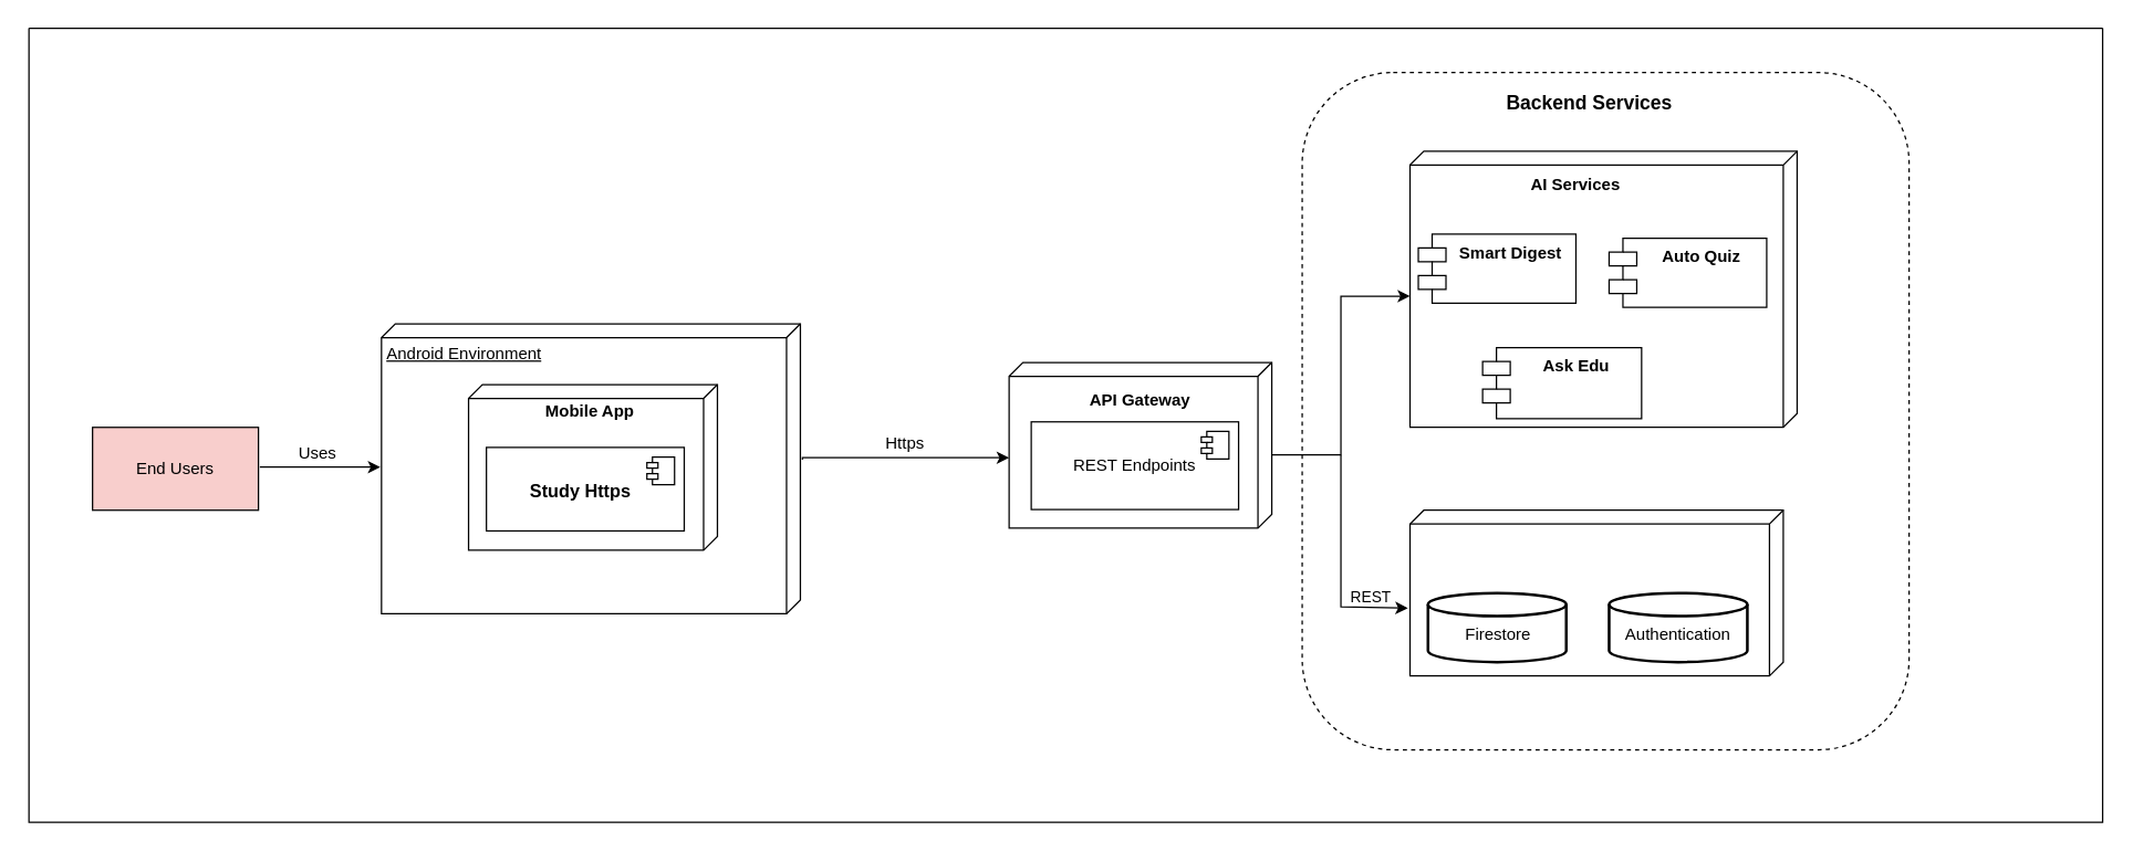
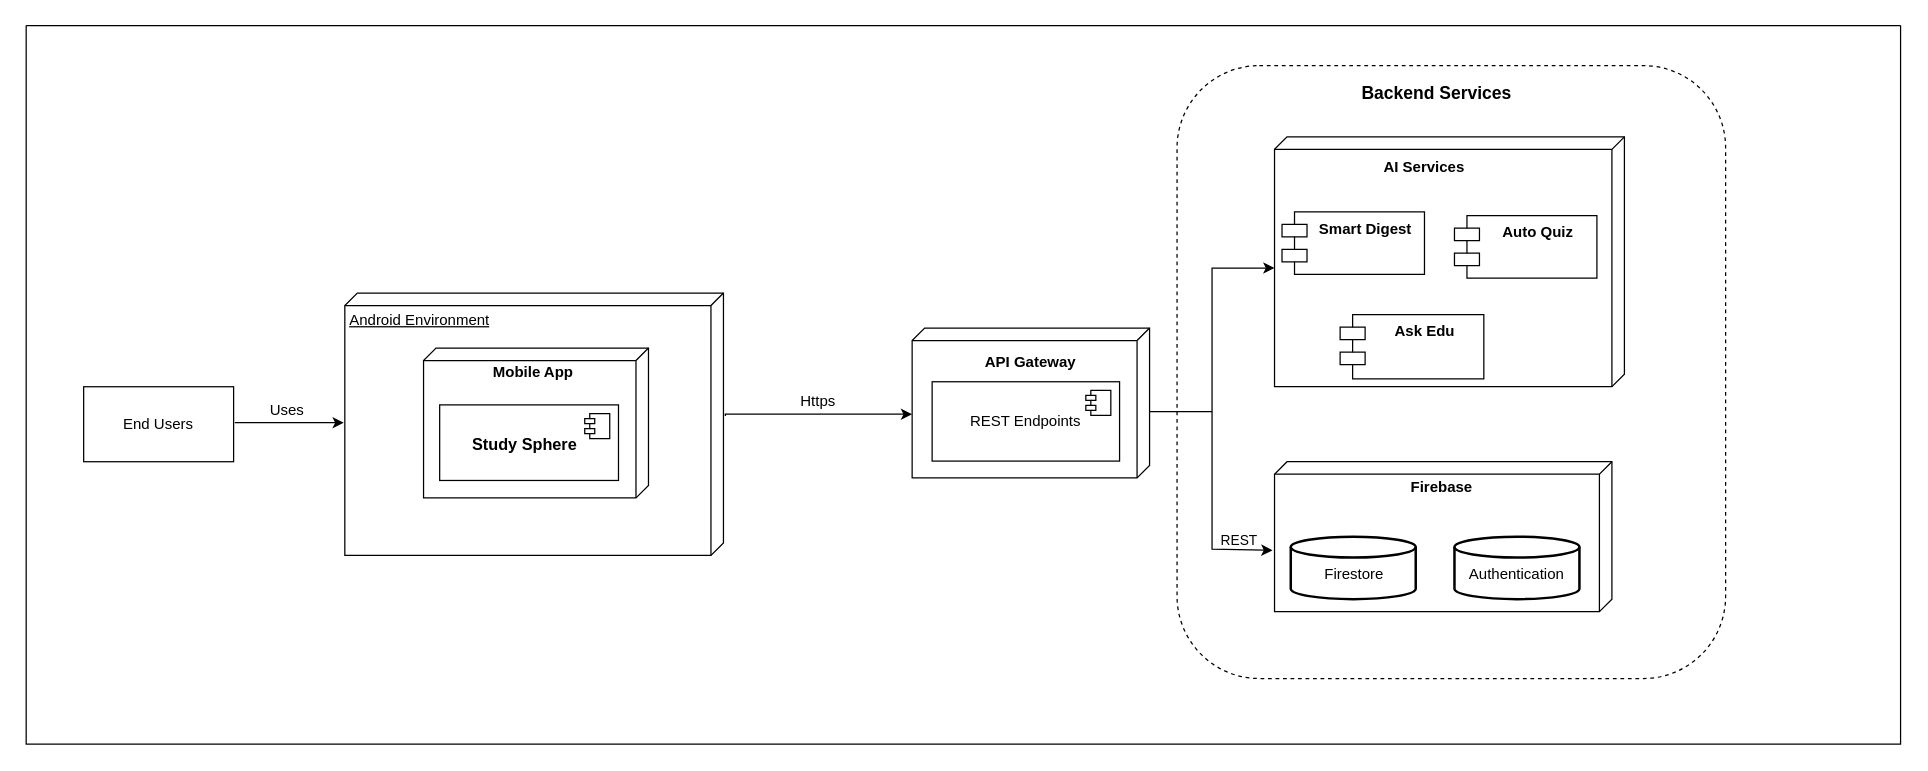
  <mxCell id="0" />
  <mxCell id="1" parent="0" />
  <mxCell id="2" value="" style="rounded=1;whiteSpace=wrap;html=1;glass=0;strokeColor=default;dashed=1;" vertex="1" parent="1"><mxGeometry x="941" y="52" width="439" height="490.5" as="geometry" /></mxCell>
  <mxCell id="3" value="Android Environment" style="verticalAlign=top;align=left;spacingTop=8;spacingLeft=2;spacingRight=12;shape=cube;size=10;direction=south;fontStyle=4;html=1;whiteSpace=wrap;" parent="1" vertex="1"><mxGeometry x="275" y="234" width="303" height="210" as="geometry" /></mxCell>
  <mxCell id="4" value="" style="verticalAlign=top;align=left;spacingTop=8;spacingLeft=2;spacingRight=12;shape=cube;size=10;direction=south;fontStyle=4;html=1;whiteSpace=wrap;container=0;" parent="1" vertex="1"><mxGeometry x="338" y="278" width="180" height="120" as="geometry"><mxRectangle x="240" y="35" width="50" height="40" as="alternateBounds" /></mxGeometry></mxCell>
- <mxCell id="5" value="End Users" style="rounded=0;whiteSpace=wrap;html=1;fillColor=#f8cecc;" parent="1" vertex="1"><mxGeometry x="66" y="309" width="120" height="60" as="geometry" /></mxCell>
+ <mxCell id="5" value="End Users" style="rounded=0;whiteSpace=wrap;html=1;" parent="1" vertex="1"><mxGeometry x="66" y="309" width="120" height="60" as="geometry" /></mxCell>
  <mxCell id="6" value="" style="group" parent="1" vertex="1" connectable="0"><mxGeometry x="1019" y="369" width="270" height="120" as="geometry" /></mxCell>
  <mxCell id="7" value="" style="verticalAlign=top;align=left;spacingTop=8;spacingLeft=2;spacingRight=12;shape=cube;size=10;direction=south;fontStyle=4;html=1;whiteSpace=wrap;" parent="6" vertex="1"><mxGeometry width="270" height="120" as="geometry" /></mxCell>
+ <mxCell id="8" value="Firebase&lt;div&gt;&lt;br&gt;&lt;/div&gt;" style="text;strokeColor=none;align=center;fillColor=none;html=1;verticalAlign=middle;whiteSpace=wrap;rounded=0;fontStyle=1" parent="6" vertex="1"><mxGeometry x="74" y="13" width="120" height="30" as="geometry" /></mxCell>
  <mxCell id="9" value="" style="group" parent="6" vertex="1" connectable="0"><mxGeometry x="4" y="60" width="120" height="50" as="geometry" /></mxCell>
  <mxCell id="10" value="" style="strokeWidth=2;html=1;shape=mxgraph.flowchart.database;whiteSpace=wrap;" parent="9" vertex="1"><mxGeometry x="9" width="100" height="50" as="geometry" /></mxCell>
  <mxCell id="11" value="&lt;span style=&quot;font-weight: normal;&quot;&gt;Firestore&lt;/span&gt;" style="text;strokeColor=none;align=center;fillColor=none;html=1;verticalAlign=middle;whiteSpace=wrap;rounded=0;fontStyle=1" parent="9" vertex="1"><mxGeometry y="15" width="120" height="30" as="geometry" /></mxCell>
  <mxCell id="12" value="" style="group" parent="6" vertex="1" connectable="0"><mxGeometry x="134" y="60" width="120" height="50" as="geometry" /></mxCell>
  <mxCell id="13" value="" style="strokeWidth=2;html=1;shape=mxgraph.flowchart.database;whiteSpace=wrap;" parent="12" vertex="1"><mxGeometry x="10" width="100" height="50" as="geometry" /></mxCell>
  <mxCell id="14" value="&lt;span style=&quot;font-weight: 400;&quot;&gt;Authentication&lt;/span&gt;" style="text;strokeColor=none;align=center;fillColor=none;html=1;verticalAlign=middle;whiteSpace=wrap;rounded=0;fontStyle=1" parent="12" vertex="1"><mxGeometry y="15" width="120" height="30" as="geometry" /></mxCell>
  <mxCell id="15" value="" style="group" parent="1" vertex="1" connectable="0"><mxGeometry x="729" y="262" width="190" height="120" as="geometry" /></mxCell>
  <mxCell id="16" value="" style="verticalAlign=top;align=left;spacingTop=8;spacingLeft=2;spacingRight=12;shape=cube;size=10;direction=south;fontStyle=4;html=1;whiteSpace=wrap;" parent="15" vertex="1"><mxGeometry width="190" height="120" as="geometry" /></mxCell>
  <mxCell id="17" value="API Gateway" style="text;strokeColor=none;align=center;fillColor=none;html=1;verticalAlign=middle;whiteSpace=wrap;rounded=0;fontStyle=1" parent="15" vertex="1"><mxGeometry x="35" y="13" width="120" height="30" as="geometry" /></mxCell>
  <mxCell id="18" value="REST Endpoints" style="html=1;dropTarget=0;whiteSpace=wrap;" parent="15" vertex="1"><mxGeometry x="16" y="43" width="150" height="63.5" as="geometry" /></mxCell>
  <mxCell id="19" value="" style="shape=module;jettyWidth=8;jettyHeight=4;" parent="18" vertex="1"><mxGeometry x="1" width="20" height="20" relative="1" as="geometry"><mxPoint x="-27" y="7" as="offset" /></mxGeometry></mxCell>
  <mxCell id="20" style="edgeStyle=orthogonalEdgeStyle;rounded=0;orthogonalLoop=1;jettySize=auto;html=1;entryX=0;entryY=0;entryDx=65;entryDy=190;entryPerimeter=0;" parent="1" edge="1"><mxGeometry relative="1" as="geometry"><mxPoint x="579.5" y="332.5" as="sourcePoint" /><mxPoint x="729" y="331" as="targetPoint" /><Array as="points"><mxPoint x="580" y="331" /></Array></mxGeometry></mxCell>
  <mxCell id="21" style="edgeStyle=orthogonalEdgeStyle;rounded=0;orthogonalLoop=1;jettySize=auto;html=1;entryX=0;entryY=0;entryDx=105;entryDy=280;entryPerimeter=0;" parent="1" source="16" target="33" edge="1"><mxGeometry relative="1" as="geometry"><Array as="points"><mxPoint x="969" y="329" /><mxPoint x="969" y="214" /></Array></mxGeometry></mxCell>
  <mxCell id="22" value="" style="edgeStyle=none;orthogonalLoop=1;jettySize=auto;html=1;rounded=0;entryX=0.591;entryY=1.006;entryDx=0;entryDy=0;entryPerimeter=0;" parent="1" target="7" edge="1"><mxGeometry width="80" relative="1" as="geometry"><mxPoint x="969" y="329" as="sourcePoint" /><mxPoint x="1009" y="439" as="targetPoint" /><Array as="points"><mxPoint x="969" y="439" /></Array></mxGeometry></mxCell>
  <mxCell id="23" value="REST" style="text;strokeColor=none;align=center;fillColor=none;html=1;verticalAlign=middle;whiteSpace=wrap;rounded=0;fontSize=11;" parent="1" vertex="1"><mxGeometry x="961" y="417" width="60" height="30" as="geometry" /></mxCell>
  <mxCell id="24" value="Mobile App" style="text;strokeColor=none;align=center;fillColor=none;html=1;verticalAlign=middle;whiteSpace=wrap;rounded=0;fontStyle=1" parent="1" vertex="1"><mxGeometry x="366" y="283" width="120" height="30" as="geometry" /></mxCell>
  <mxCell id="25" value="" style="group" parent="1" vertex="1" connectable="0"><mxGeometry x="344" y="314" width="170" height="100" as="geometry" /></mxCell>
  <mxCell id="26" value="" style="html=1;dropTarget=0;whiteSpace=wrap;" parent="25" vertex="1"><mxGeometry x="6.9" y="9.52" width="143.1" height="60.48" as="geometry" /></mxCell>
  <mxCell id="27" value="" style="shape=module;jettyWidth=8;jettyHeight=4;" parent="26" vertex="1"><mxGeometry x="1" width="20" height="20" relative="1" as="geometry"><mxPoint x="-27" y="7" as="offset" /></mxGeometry></mxCell>
- <mxCell id="28" value="Study Https&amp;nbsp;" style="text;strokeColor=none;align=center;fillColor=none;html=1;verticalAlign=middle;whiteSpace=wrap;rounded=0;fontStyle=1;fontSize=13;" parent="25" vertex="1"><mxGeometry x="22.783" y="26.81" width="108.406" height="28.571" as="geometry" /></mxCell>
+ <mxCell id="28" value="Study Sphere&amp;nbsp;" style="text;strokeColor=none;align=center;fillColor=none;html=1;verticalAlign=middle;whiteSpace=wrap;rounded=0;fontStyle=1;fontSize=13;" parent="25" vertex="1"><mxGeometry x="22.783" y="26.81" width="108.406" height="28.571" as="geometry" /></mxCell>
  <mxCell id="29" style="edgeStyle=orthogonalEdgeStyle;rounded=0;orthogonalLoop=1;jettySize=auto;html=1;entryX=-0.003;entryY=0.549;entryDx=0;entryDy=0;entryPerimeter=0;" parent="1" edge="1"><mxGeometry relative="1" as="geometry"><mxPoint x="187" y="337.733" as="sourcePoint" /><mxPoint x="274.177" y="337.82" as="targetPoint" /><Array as="points"><mxPoint x="231" y="338" /></Array></mxGeometry></mxCell>
  <mxCell id="30" value="Uses" style="text;strokeColor=none;align=center;fillColor=none;html=1;verticalAlign=middle;whiteSpace=wrap;rounded=0;fontStyle=0" parent="1" vertex="1"><mxGeometry x="199" y="313" width="60" height="30" as="geometry" /></mxCell>
  <mxCell id="31" value="Https" style="text;strokeColor=none;align=center;fillColor=none;html=1;verticalAlign=middle;whiteSpace=wrap;rounded=0;" parent="1" vertex="1"><mxGeometry x="624" y="306" width="60" height="30" as="geometry" /></mxCell>
  <mxCell id="32" value="" style="group" parent="1" vertex="1" connectable="0"><mxGeometry x="1019" y="109" width="410" height="450" as="geometry" /></mxCell>
  <mxCell id="33" value="" style="verticalAlign=top;align=left;spacingTop=8;spacingLeft=2;spacingRight=12;shape=cube;size=10;direction=south;fontStyle=4;html=1;whiteSpace=wrap;" parent="32" vertex="1"><mxGeometry width="280" height="200" as="geometry" /></mxCell>
  <mxCell id="34" value="AI Services" style="text;strokeColor=none;align=center;fillColor=none;html=1;verticalAlign=middle;whiteSpace=wrap;rounded=0;fontStyle=1" parent="32" vertex="1"><mxGeometry x="60" y="10" width="120" height="30" as="geometry" /></mxCell>
  <mxCell id="35" value="&lt;b&gt;Smart Digest&lt;/b&gt;" style="shape=module;align=center;spacingLeft=20;align=center;verticalAlign=top;whiteSpace=wrap;html=1;" parent="32" vertex="1"><mxGeometry x="6" y="60" width="114" height="50" as="geometry" /></mxCell>
  <mxCell id="36" value="&lt;b&gt;Ask Edu&lt;/b&gt;" style="shape=module;align=center;spacingLeft=20;align=center;verticalAlign=top;whiteSpace=wrap;html=1;" parent="32" vertex="1"><mxGeometry x="52.5" y="142.25" width="115" height="51.5" as="geometry" /></mxCell>
  <mxCell id="37" value="&lt;b&gt;Auto Quiz&lt;/b&gt;" style="shape=module;align=center;spacingLeft=20;align=center;verticalAlign=top;whiteSpace=wrap;html=1;" parent="32" vertex="1"><mxGeometry x="144" y="63" width="114" height="50" as="geometry" /></mxCell>
  <mxCell id="38" value="Backend Services" style="text;strokeColor=none;align=center;fillColor=none;html=1;verticalAlign=middle;whiteSpace=wrap;rounded=0;fontSize=14;fontStyle=1" parent="1" vertex="1"><mxGeometry x="1079" y="59" width="140" height="30" as="geometry" /></mxCell>
  <mxCell id="39" value="" style="swimlane;startSize=0;" vertex="1" parent="1"><mxGeometry x="20" y="20" width="1500" height="575" as="geometry" /></mxCell>
